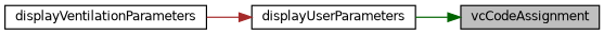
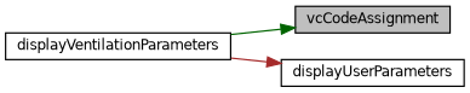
  digraph {
    rankdir=RL
    node [color=black fillcolor=white fontname=Helvetica fontsize=10 shape=record style=filled]
    edge [dir=back fontname=Helvetica fontsize=10 labelfontname=Helvetica labelfontsize=10 style=solid]
    n1 [fillcolor=grey75 fontcolor=black height=0.2 label=vcCodeAssignment width=0.4]
    n2 [height=0.2 label=displayVentilationParameters width=0.4]
    n3 [height=0.2 label=displayUserParameters width=0.4]
-   n1 -> n3 [color=darkgreen]
+   n1 -> n2 [color=darkgreen]
    n3 -> n2 [color=brown]
  }
